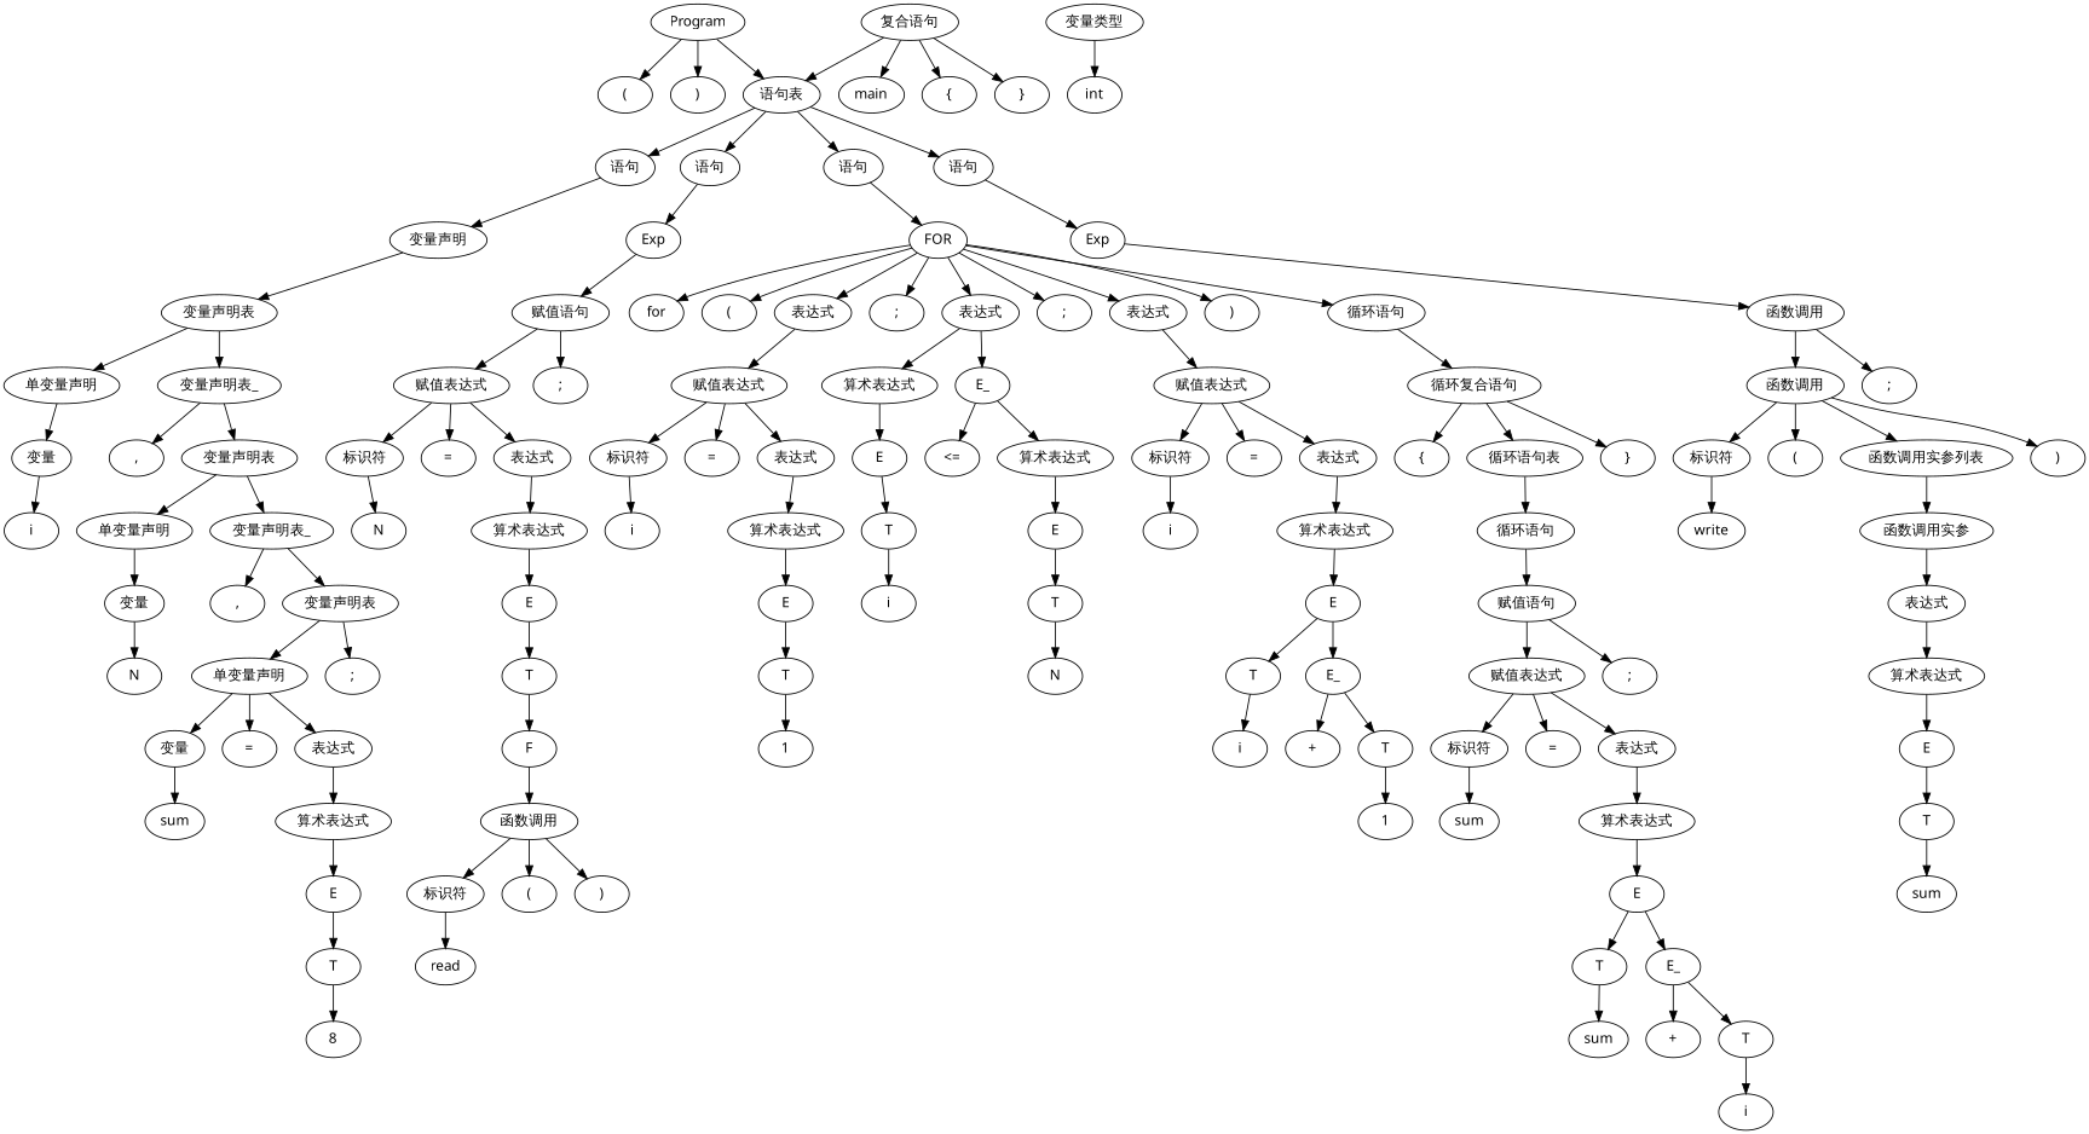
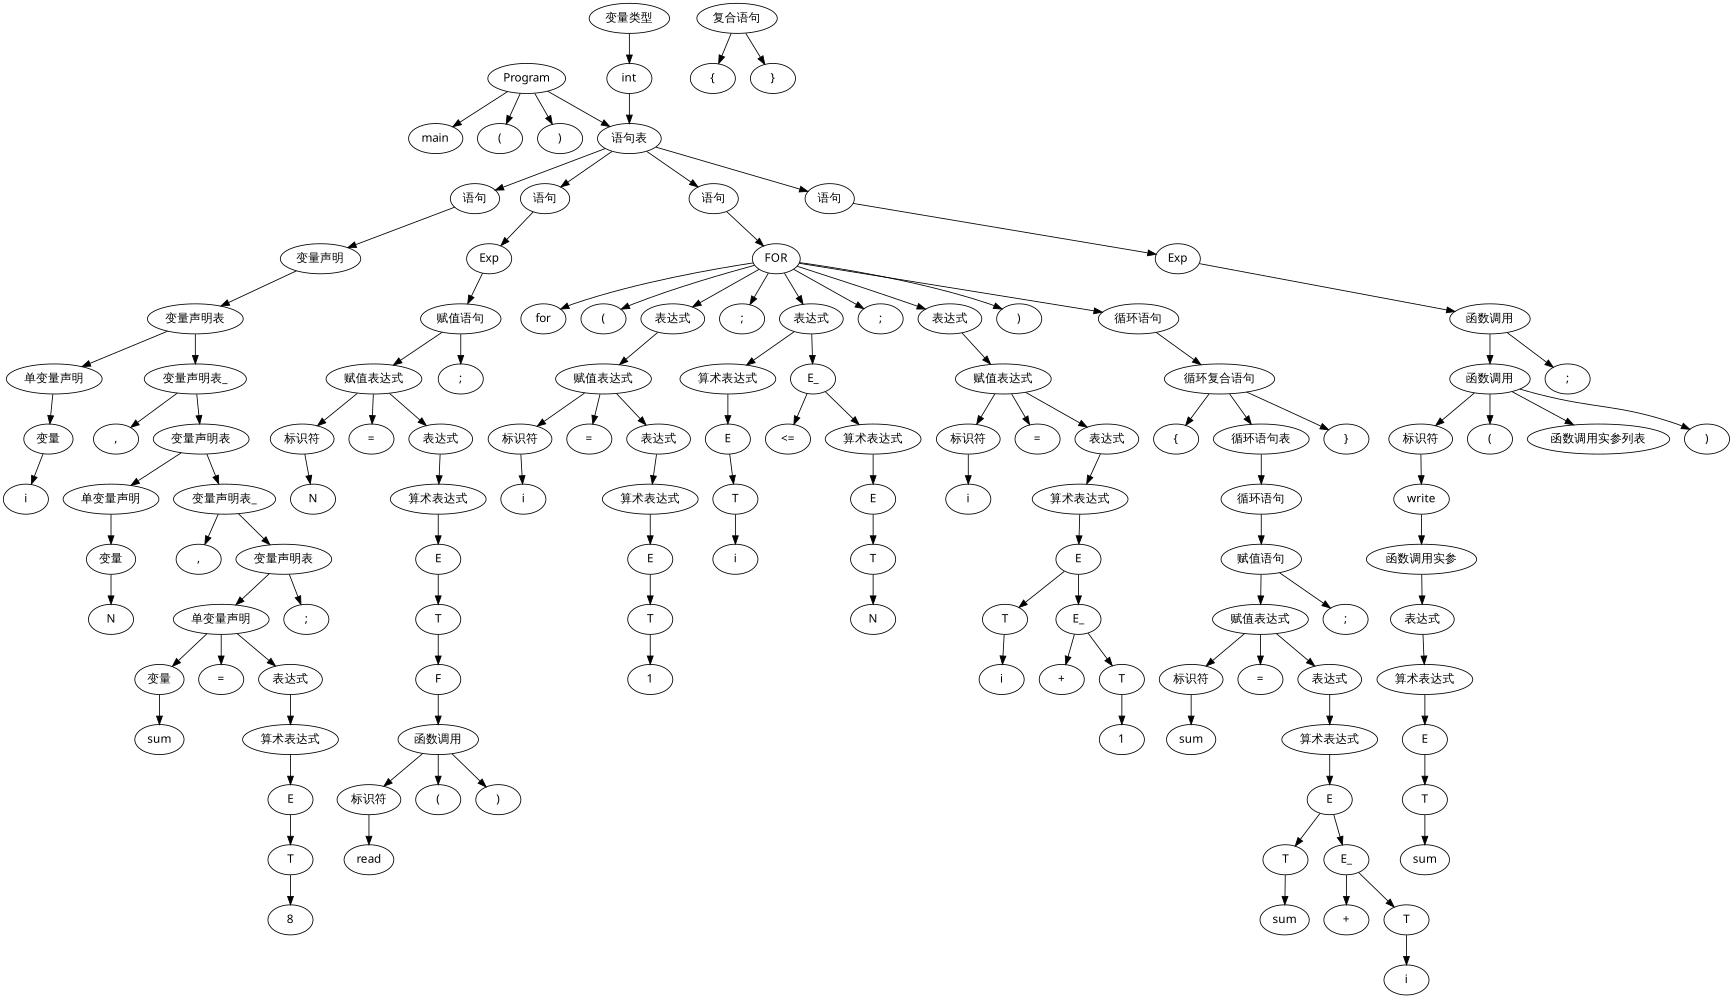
  digraph {
    node [fontname="Microsoft YaHei"]
    n1 [label=Program]
    n2 [label=main]
    n3 [label="("]
    n4 [label=")"]
    n5 [label="语句表"]
    n6 [label="复合语句"]
    n7 [label="{"]
    n8 [label="}"]
    n9 [label="语句"]
    n10 [label="语句"]
    n11 [label="语句"]
    n12 [label="语句"]
    n13 [label="变量声明"]
    n14 [label=Exp]
    n15 [label=FOR]
    n16 [label=Exp]
    n17 [label="变量声明表"]
    n18 [label="变量类型"]
    n19 [label=int]
    n20 [label="单变量声明"]
    n21 [label="变量声明表_"]
    n22 [label="变量"]
    n23 [label=","]
    n24 [label="变量声明表"]
    n25 [label=i]
    n26 [label="单变量声明"]
    n27 [label="变量声明表_"]
    n28 [label="变量"]
    n29 [label=","]
    n30 [label="变量声明表"]
    n31 [label=N]
    n32 [label="单变量声明"]
    n33 [label=";"]
    n34 [label="变量"]
    n35 [label="="]
    n36 [label="表达式"]
    n37 [label=sum]
    n38 [label="算术表达式"]
    n39 [label=E]
    n40 [label=T]
    n41 [label=8]
    n42 [label="赋值语句"]
    n43 [label="赋值表达式"]
    n44 [label=";"]
    n45 [label="标识符"]
    n46 [label="="]
    n47 [label="表达式"]
    n48 [label=N]
    n49 [label="算术表达式"]
    n50 [label=E]
    n51 [label=T]
    n52 [label=F]
    n53 [label="函数调用"]
    n54 [label="标识符"]
    n55 [label="("]
    n56 [label=")"]
    n57 [label=read]
    n58 [label=for]
    n59 [label="("]
    n60 [label="表达式"]
    n61 [label=";"]
    n62 [label="表达式"]
    n63 [label=";"]
    n64 [label="表达式"]
    n65 [label=")"]
    n66 [label="循环语句"]
    n67 [label="赋值表达式"]
    n68 [label="算术表达式"]
    n69 [label=E_]
    n70 [label="赋值表达式"]
    n71 [label="循环复合语句"]
    n72 [label="标识符"]
    n73 [label="="]
    n74 [label="表达式"]
    n75 [label=i]
    n76 [label="算术表达式"]
    n77 [label=E]
    n78 [label=T]
    n79 [label=1]
    n80 [label=E]
    n81 [label="<="]
    n82 [label="算术表达式"]
    n83 [label=T]
    n84 [label=i]
    n85 [label=E]
    n86 [label=T]
    n87 [label=N]
    n88 [label="标识符"]
    n89 [label="="]
    n90 [label="表达式"]
    n91 [label=i]
    n92 [label="算术表达式"]
    n93 [label=E]
    n94 [label=T]
    n95 [label=E_]
    n96 [label=i]
    n97 [label="+"]
    n98 [label=T]
    n99 [label=1]
    n100 [label="{"]
    n101 [label="循环语句表"]
    n102 [label="}"]
    n103 [label="循环语句"]
    n104 [label="赋值语句"]
    n105 [label="赋值表达式"]
    n106 [label=";"]
    n107 [label="标识符"]
    n108 [label="="]
    n109 [label="表达式"]
    n110 [label=sum]
    n111 [label="算术表达式"]
    n112 [label=E]
    n113 [label=T]
    n114 [label=E_]
    n115 [label=sum]
    n116 [label="+"]
    n117 [label=T]
    n118 [label=i]
    n119 [label="函数调用"]
    n120 [label="函数调用"]
    n121 [label=";"]
    n122 [label="标识符"]
    n123 [label="("]
    n124 [label="函数调用实参列表"]
    n125 [label=")"]
    n126 [label=write]
    n127 [label="函数调用实参"]
    n128 [label="表达式"]
    n129 [label="算术表达式"]
    n130 [label=E]
    n131 [label=T]
    n132 [label=sum]
-   n6 -> n2
+   n1 -> n2
    n1 -> n3
    n1 -> n4
    n1 -> n5
    n5 -> n9
    n5 -> n10
    n5 -> n11
    n5 -> n12
-   n6 -> n5
+   n19 -> n5
    n6 -> n7
    n6 -> n8
    n9 -> n13
    n10 -> n14
    n11 -> n15
    n12 -> n16
    n13 -> n17
    n14 -> n42
    n15 -> n58
    n15 -> n59
    n15 -> n60
    n15 -> n61
    n15 -> n62
    n15 -> n63
    n15 -> n64
    n15 -> n65
    n15 -> n66
    n16 -> n119
    n17 -> n20
    n17 -> n21
    n18 -> n19
    n20 -> n22
    n21 -> n23
    n21 -> n24
    n22 -> n25
    n24 -> n26
    n24 -> n27
    n26 -> n28
    n27 -> n29
    n27 -> n30
    n28 -> n31
    n30 -> n32
    n30 -> n33
    n32 -> n34
    n32 -> n35
    n32 -> n36
    n34 -> n37
    n36 -> n38
    n38 -> n39
    n39 -> n40
    n40 -> n41
    n42 -> n43
    n42 -> n44
    n43 -> n45
    n43 -> n46
    n43 -> n47
    n45 -> n48
    n47 -> n49
    n49 -> n50
    n50 -> n51
    n51 -> n52
    n52 -> n53
    n53 -> n54
    n53 -> n55
    n53 -> n56
    n54 -> n57
    n60 -> n67
    n62 -> n68
    n62 -> n69
    n64 -> n70
    n66 -> n71
    n67 -> n72
    n67 -> n73
    n67 -> n74
    n68 -> n80
    n69 -> n81
    n69 -> n82
    n70 -> n88
    n70 -> n89
    n70 -> n90
    n71 -> n100
    n71 -> n101
    n71 -> n102
    n72 -> n75
    n74 -> n76
    n76 -> n77
    n77 -> n78
    n78 -> n79
    n80 -> n83
    n82 -> n85
    n83 -> n84
    n85 -> n86
    n86 -> n87
    n88 -> n91
    n90 -> n92
    n92 -> n93
    n93 -> n94
    n93 -> n95
    n94 -> n96
    n95 -> n97
    n95 -> n98
    n98 -> n99
    n101 -> n103
    n103 -> n104
    n104 -> n105
    n104 -> n106
    n105 -> n107
    n105 -> n108
    n105 -> n109
    n107 -> n110
    n109 -> n111
    n111 -> n112
    n112 -> n113
    n112 -> n114
    n113 -> n115
    n114 -> n116
    n114 -> n117
    n117 -> n118
    n119 -> n120
    n119 -> n121
    n120 -> n122
    n120 -> n123
    n120 -> n124
    n120 -> n125
    n122 -> n126
-   n124 -> n127
+   n126 -> n127
    n127 -> n128
    n128 -> n129
    n129 -> n130
    n130 -> n131
    n131 -> n132
  }
